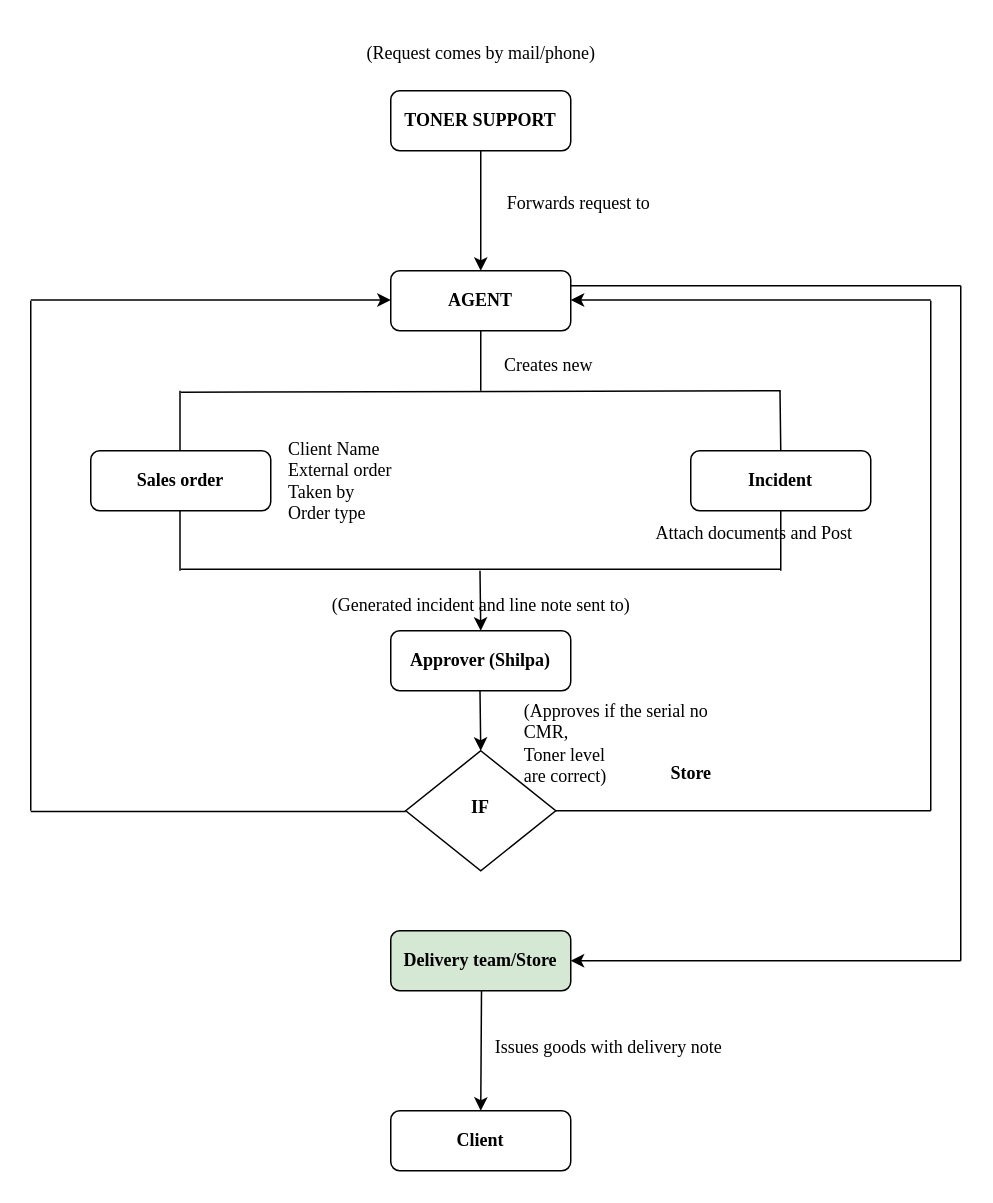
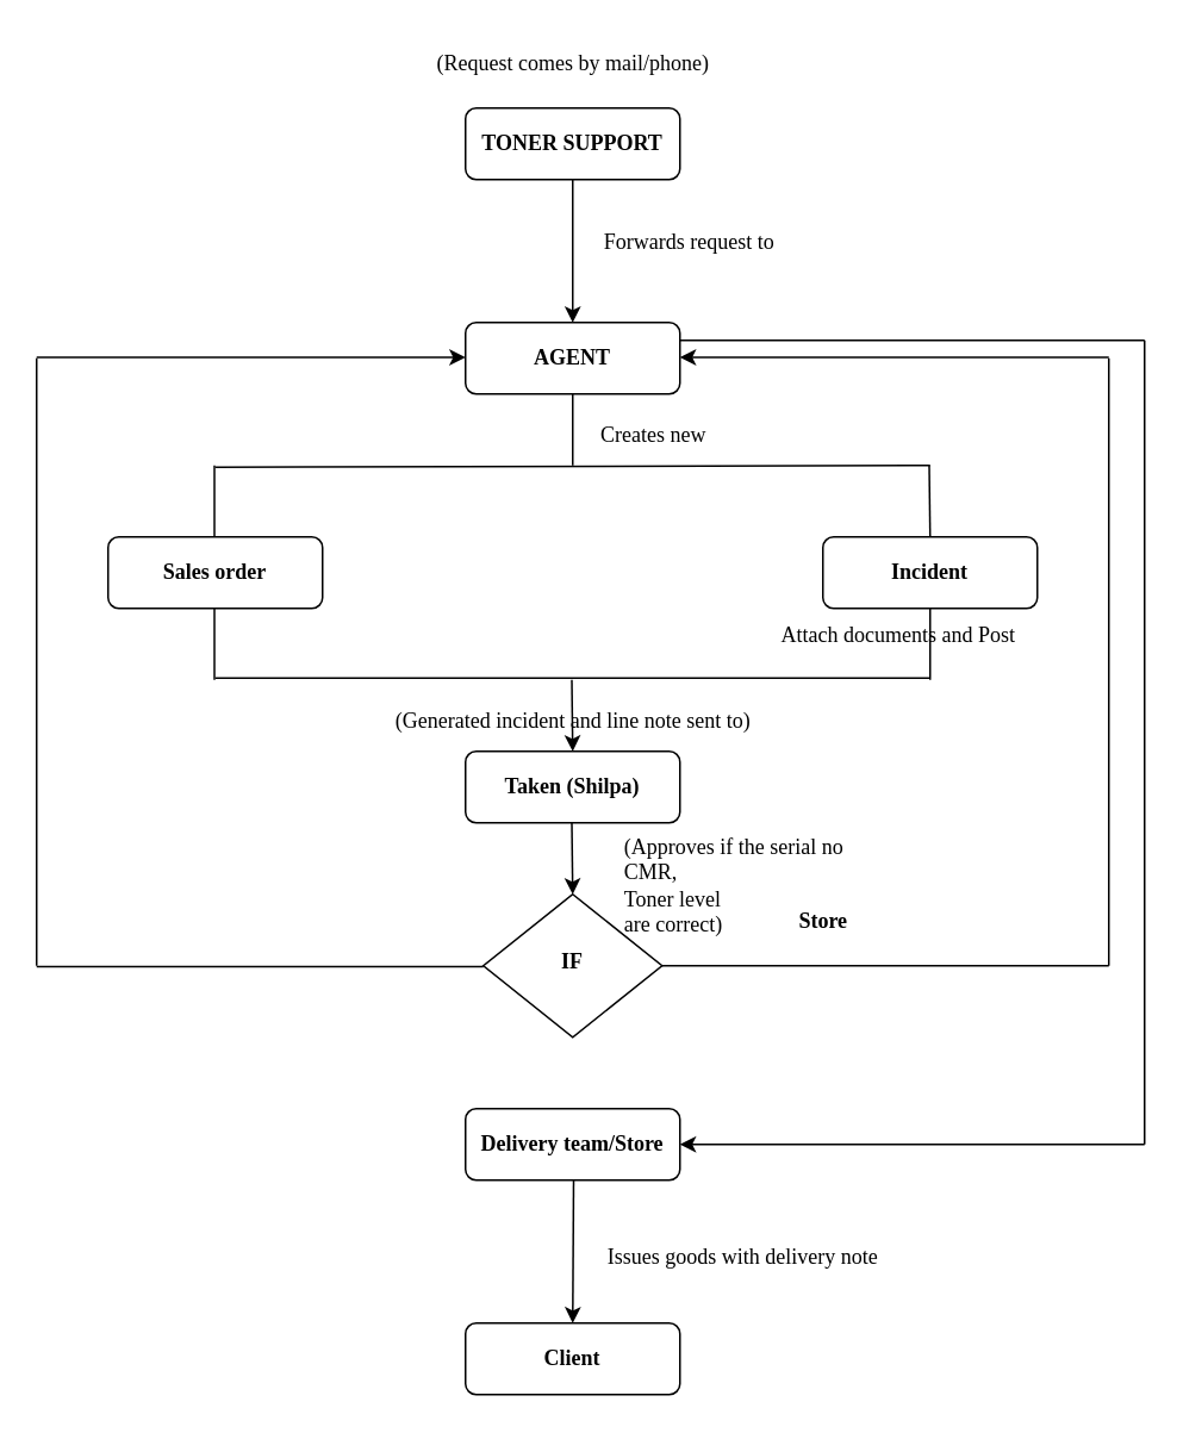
  <mxCell id="0" />
  <mxCell id="1" parent="0" />
  <mxCell id="2" value="&lt;b&gt;&lt;font&gt;TONER SUPPORT&lt;/font&gt;&lt;/b&gt;" style="rounded=1;whiteSpace=wrap;html=1;fontSize=12;glass=0;strokeWidth=1;shadow=0;fontFamily=Tahoma;" parent="1" vertex="1"><mxGeometry x="260" y="60" width="120" height="40" as="geometry" /></mxCell>
  <mxCell id="3" value="IF" style="rhombus;whiteSpace=wrap;html=1;shadow=0;fontFamily=Tahoma;fontSize=12;align=center;strokeWidth=1;spacing=6;spacingTop=-4;fontStyle=1" parent="1" vertex="1"><mxGeometry x="270" y="500" width="100" height="80" as="geometry" /></mxCell>
  <mxCell id="4" value="&lt;b&gt;&lt;font&gt;AGENT&lt;/font&gt;&lt;/b&gt;" style="rounded=1;whiteSpace=wrap;html=1;fontSize=12;glass=0;strokeWidth=1;shadow=0;fontFamily=Tahoma;" parent="1" vertex="1"><mxGeometry x="260" y="180" width="120" height="40" as="geometry" /></mxCell>
  <mxCell id="5" value="&lt;b&gt;&lt;font&gt;Incident&lt;/font&gt;&lt;/b&gt;" style="rounded=1;whiteSpace=wrap;html=1;fontSize=12;glass=0;strokeWidth=1;shadow=0;fontFamily=Tahoma;" parent="1" vertex="1"><mxGeometry x="460" y="300" width="120" height="40" as="geometry" /></mxCell>
  <mxCell id="6" value="&lt;b&gt;&lt;font&gt;Sales order&lt;/font&gt;&lt;/b&gt;" style="rounded=1;whiteSpace=wrap;html=1;fontSize=12;glass=0;strokeWidth=1;shadow=0;fontFamily=Tahoma;" vertex="1" parent="1"><mxGeometry x="60" y="300" width="120" height="40" as="geometry" /></mxCell>
- <mxCell id="7" value="Approver (Shilpa)" style="rounded=1;whiteSpace=wrap;html=1;fontSize=12;glass=0;strokeWidth=1;shadow=0;fontFamily=Tahoma;fontStyle=1" vertex="1" parent="1"><mxGeometry x="260" y="420" width="120" height="40" as="geometry" /></mxCell>
+ <mxCell id="7" value="Taken (Shilpa)" style="rounded=1;whiteSpace=wrap;html=1;fontSize=12;glass=0;strokeWidth=1;shadow=0;fontFamily=Tahoma;fontStyle=1" vertex="1" parent="1"><mxGeometry x="260" y="420" width="120" height="40" as="geometry" /></mxCell>
  <mxCell id="8" value="" style="endArrow=none;html=1;rounded=0;fontFamily=Tahoma;" edge="1" parent="1"><mxGeometry width="50" height="50" relative="1" as="geometry"><mxPoint x="120" y="261" as="sourcePoint" /><mxPoint x="520" y="260" as="targetPoint" /></mxGeometry></mxCell>
  <mxCell id="9" value="" style="endArrow=classic;html=1;rounded=0;entryX=0.5;entryY=0;entryDx=0;entryDy=0;fontFamily=Tahoma;" edge="1" parent="1" target="4"><mxGeometry width="50" height="50" relative="1" as="geometry"><mxPoint x="320" y="100" as="sourcePoint" /><mxPoint x="330" y="110" as="targetPoint" /></mxGeometry></mxCell>
  <mxCell id="10" value="" style="endArrow=none;html=1;rounded=0;fontFamily=Tahoma;" edge="1" parent="1"><mxGeometry width="50" height="50" relative="1" as="geometry"><mxPoint x="120" y="379" as="sourcePoint" /><mxPoint x="520" y="379" as="targetPoint" /></mxGeometry></mxCell>
  <mxCell id="11" value="" style="endArrow=classic;html=1;rounded=0;fontFamily=Tahoma;" edge="1" parent="1"><mxGeometry width="50" height="50" relative="1" as="geometry"><mxPoint x="319.5" y="380" as="sourcePoint" /><mxPoint x="320" y="420" as="targetPoint" /></mxGeometry></mxCell>
  <mxCell id="12" value="" style="endArrow=none;html=1;rounded=0;fontFamily=Tahoma;" edge="1" parent="1"><mxGeometry width="50" height="50" relative="1" as="geometry"><mxPoint x="370" y="540" as="sourcePoint" /><mxPoint x="620" y="540" as="targetPoint" /></mxGeometry></mxCell>
  <mxCell id="13" value="" style="endArrow=none;html=1;rounded=0;fontFamily=Tahoma;" edge="1" parent="1"><mxGeometry width="50" height="50" relative="1" as="geometry"><mxPoint x="620" y="200" as="sourcePoint" /><mxPoint x="620" y="540" as="targetPoint" /></mxGeometry></mxCell>
  <mxCell id="14" value="" style="endArrow=classic;html=1;rounded=0;entryX=1;entryY=0.25;entryDx=0;entryDy=0;fontFamily=Tahoma;" edge="1" parent="1"><mxGeometry width="50" height="50" relative="1" as="geometry"><mxPoint x="620" y="199.5" as="sourcePoint" /><mxPoint x="380" y="199.5" as="targetPoint" /></mxGeometry></mxCell>
  <mxCell id="15" value="" style="endArrow=none;html=1;rounded=0;fontFamily=Tahoma;" edge="1" parent="1"><mxGeometry width="50" height="50" relative="1" as="geometry"><mxPoint x="270" y="540.5" as="sourcePoint" /><mxPoint x="20" y="540.5" as="targetPoint" /></mxGeometry></mxCell>
  <mxCell id="16" value="" style="endArrow=none;html=1;rounded=0;fontFamily=Tahoma;" edge="1" parent="1"><mxGeometry width="50" height="50" relative="1" as="geometry"><mxPoint x="20" y="540" as="sourcePoint" /><mxPoint x="20" y="200" as="targetPoint" /></mxGeometry></mxCell>
  <mxCell id="17" value="" style="endArrow=classic;html=1;rounded=0;entryX=1;entryY=0.25;entryDx=0;entryDy=0;fontFamily=Tahoma;" edge="1" parent="1"><mxGeometry width="50" height="50" relative="1" as="geometry"><mxPoint x="20" y="199.5" as="sourcePoint" /><mxPoint x="260" y="199.5" as="targetPoint" /></mxGeometry></mxCell>
  <mxCell id="18" value="" style="endArrow=none;html=1;rounded=0;entryX=0.5;entryY=1;entryDx=0;entryDy=0;fontFamily=Tahoma;" edge="1" parent="1" target="4"><mxGeometry width="50" height="50" relative="1" as="geometry"><mxPoint x="320" y="260" as="sourcePoint" /><mxPoint x="320" y="250" as="targetPoint" /></mxGeometry></mxCell>
  <mxCell id="19" value="" style="endArrow=none;html=1;rounded=0;entryX=0.5;entryY=1;entryDx=0;entryDy=0;fontFamily=Tahoma;" edge="1" parent="1"><mxGeometry width="50" height="50" relative="1" as="geometry"><mxPoint x="520" y="300" as="sourcePoint" /><mxPoint x="519.5" y="260" as="targetPoint" /></mxGeometry></mxCell>
  <mxCell id="20" value="" style="endArrow=none;html=1;rounded=0;entryX=0.5;entryY=1;entryDx=0;entryDy=0;fontFamily=Tahoma;" edge="1" parent="1"><mxGeometry width="50" height="50" relative="1" as="geometry"><mxPoint x="119.5" y="300" as="sourcePoint" /><mxPoint x="119.5" y="260" as="targetPoint" /></mxGeometry></mxCell>
  <mxCell id="21" value="" style="endArrow=none;html=1;rounded=0;entryX=0.5;entryY=1;entryDx=0;entryDy=0;fontFamily=Tahoma;" edge="1" parent="1"><mxGeometry width="50" height="50" relative="1" as="geometry"><mxPoint x="119.5" y="380" as="sourcePoint" /><mxPoint x="119.5" y="340" as="targetPoint" /></mxGeometry></mxCell>
  <mxCell id="22" value="" style="endArrow=none;html=1;rounded=0;fontFamily=Tahoma;" edge="1" parent="1"><mxGeometry width="50" height="50" relative="1" as="geometry"><mxPoint x="520" y="340" as="sourcePoint" /><mxPoint x="520" y="380" as="targetPoint" /></mxGeometry></mxCell>
  <mxCell id="23" value="" style="endArrow=classic;html=1;rounded=0;fontFamily=Tahoma;" edge="1" parent="1"><mxGeometry width="50" height="50" relative="1" as="geometry"><mxPoint x="319.5" y="460" as="sourcePoint" /><mxPoint x="320" y="500" as="targetPoint" /></mxGeometry></mxCell>
  <mxCell id="24" value="Store" style="text;html=1;align=center;verticalAlign=middle;resizable=0;points=[];autosize=1;strokeColor=none;fillColor=none;fontFamily=Tahoma;fontStyle=1" vertex="1" parent="1"><mxGeometry x="430" y="500" width="60" height="30" as="geometry" /></mxCell>
- <mxCell id="25" value="Delivery team/Store" style="rounded=1;whiteSpace=wrap;html=1;fontSize=12;glass=0;strokeWidth=1;shadow=0;fontFamily=Tahoma;fontStyle=1;fillColor=#d5e8d4;" vertex="1" parent="1"><mxGeometry x="260" y="620" width="120" height="40" as="geometry" /></mxCell>
+ <mxCell id="25" value="Delivery team/Store" style="rounded=1;whiteSpace=wrap;html=1;fontSize=12;glass=0;strokeWidth=1;shadow=0;fontFamily=Tahoma;fontStyle=1" vertex="1" parent="1"><mxGeometry x="260" y="620" width="120" height="40" as="geometry" /></mxCell>
  <mxCell id="26" value="Client" style="rounded=1;whiteSpace=wrap;html=1;fontSize=12;glass=0;strokeWidth=1;shadow=0;fontFamily=Tahoma;fontStyle=1" vertex="1" parent="1"><mxGeometry x="260" y="740" width="120" height="40" as="geometry" /></mxCell>
  <mxCell id="27" value="" style="endArrow=classic;html=1;rounded=0;entryX=0.5;entryY=0;entryDx=0;entryDy=0;fontFamily=Tahoma;" edge="1" parent="1" target="26"><mxGeometry width="50" height="50" relative="1" as="geometry"><mxPoint x="320.5" y="660" as="sourcePoint" /><mxPoint x="321" y="700" as="targetPoint" /></mxGeometry></mxCell>
  <mxCell id="28" value="(Request comes by mail/phone)" style="text;html=1;align=center;verticalAlign=middle;resizable=0;points=[];autosize=1;strokeColor=none;fillColor=none;fontFamily=Tahoma;" vertex="1" parent="1"><mxGeometry x="225" width="190" height="30" as="geometry" y="20" /></mxCell>
  <mxCell id="29" value="&lt;font&gt;Forwards request to&lt;/font&gt;" style="text;html=1;align=center;verticalAlign=middle;resizable=0;points=[];autosize=1;strokeColor=none;fillColor=none;fontFamily=Tahoma;" vertex="1" parent="1"><mxGeometry x="320" y="120" width="130" height="30" as="geometry" /></mxCell>
  <mxCell id="30" value="Creates new" style="text;html=1;align=center;verticalAlign=middle;resizable=0;points=[];autosize=1;strokeColor=none;fillColor=none;fontFamily=Tahoma;" vertex="1" parent="1"><mxGeometry x="320" y="228" width="90" height="30" as="geometry" /></mxCell>
- <mxCell id="31" value="Client Name&lt;div&gt;External order&lt;/div&gt;&lt;div&gt;Taken by&lt;/div&gt;&lt;div&gt;Order type&lt;/div&gt;" style="text;html=1;align=left;verticalAlign=middle;resizable=0;points=[];autosize=1;strokeColor=none;fillColor=none;fontFamily=Tahoma;" vertex="1" parent="1"><mxGeometry x="190" y="285" width="100" height="70" as="geometry" /></mxCell>
  <mxCell id="32" value="Attach documents and Post" style="text;html=1;align=left;verticalAlign=middle;resizable=0;points=[];autosize=1;strokeColor=none;fillColor=none;fontFamily=Tahoma;" vertex="1" parent="1"><mxGeometry x="435" y="340" width="170" height="30" as="geometry" /></mxCell>
  <mxCell id="33" value="(Generated incident and line note sent to)" style="text;html=1;align=center;verticalAlign=middle;resizable=0;points=[];autosize=1;strokeColor=none;fillColor=none;fontFamily=Tahoma;" vertex="1" parent="1"><mxGeometry x="195" y="388" width="250" height="30" as="geometry" /></mxCell>
  <mxCell id="34" value="(Approves if the serial no&lt;div style=&quot;text-align: left;&quot;&gt;CMR,&amp;nbsp;&lt;/div&gt;&lt;div style=&quot;text-align: left;&quot;&gt;Toner level&amp;nbsp;&lt;/div&gt;&lt;div style=&quot;text-align: left;&quot;&gt;are correct)&lt;/div&gt;" style="text;html=1;align=center;verticalAlign=middle;resizable=0;points=[];autosize=1;strokeColor=none;fillColor=none;fontFamily=Tahoma;" vertex="1" parent="1"><mxGeometry x="330" y="460" width="160" height="70" as="geometry" /></mxCell>
  <mxCell id="35" value="" style="endArrow=none;html=1;rounded=0;fontFamily=Tahoma;" edge="1" parent="1"><mxGeometry width="50" height="50" relative="1" as="geometry"><mxPoint x="640" y="190" as="sourcePoint" /><mxPoint x="640" y="640" as="targetPoint" /></mxGeometry></mxCell>
  <mxCell id="36" value="" style="endArrow=none;html=1;rounded=0;exitX=1;exitY=0.25;exitDx=0;exitDy=0;fontFamily=Tahoma;" edge="1" parent="1" source="4"><mxGeometry width="50" height="50" relative="1" as="geometry"><mxPoint x="470" y="120" as="sourcePoint" /><mxPoint x="640" y="190" as="targetPoint" /></mxGeometry></mxCell>
  <mxCell id="37" value="" style="endArrow=classic;html=1;rounded=0;entryX=1;entryY=0.5;entryDx=0;entryDy=0;fontFamily=Tahoma;" edge="1" parent="1" target="25"><mxGeometry width="50" height="50" relative="1" as="geometry"><mxPoint x="640" y="640" as="sourcePoint" /><mxPoint x="330" y="750" as="targetPoint" /></mxGeometry></mxCell>
- <mxCell id="38" value="Issues goods with delivery note" style="text;html=1;align=center;verticalAlign=middle;resizable=0;points=[];autosize=1;strokeColor=none;fillColor=none;fontFamily=Tahoma;" vertex="1" parent="1"><mxGeometry x="310" y="683" width="190" height="30" as="geometry" /></mxCell>
+ <mxCell id="38" value="Issues goods with delivery note" style="text;html=1;align=center;verticalAlign=middle;resizable=0;points=[];autosize=1;strokeColor=none;fillColor=none;fontFamily=Tahoma;" vertex="1" parent="1"><mxGeometry x="320" y="688" width="190" height="30" as="geometry" /></mxCell>
